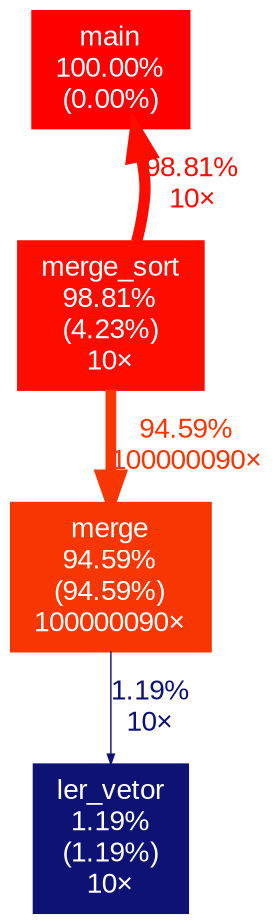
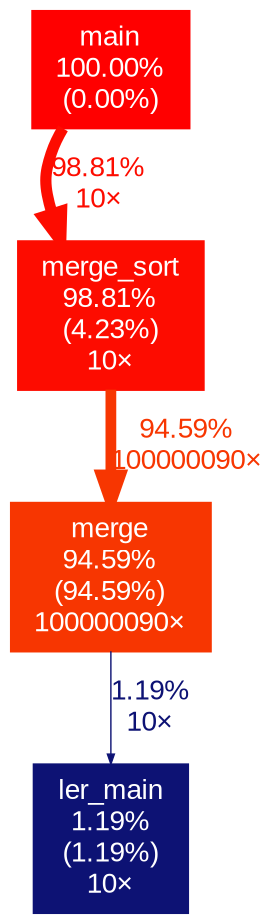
  digraph {
    fontname=Arial
    nodesep=0.125
    ranksep=0.25
    node [fontcolor="#ffffff" fontname=Arial fontsize=10.00 shape=box style=filled]
    edge [fontname=Arial fontsize=10.00]
    n1 [color="#ff0000" height=0 label="main\n100.00%\n(0.00%)" width=0]
    n2 [color="#fd0c00" height=0 label="merge_sort\n98.81%\n(4.23%)\n10×" width=0]
    n3 [color="#f73601" height=0 label="merge\n94.59%\n(94.59%)\n100000090×" width=0]
-   n4 [color="#0d1274" height=0 label="ler_vetor\n1.19%\n(1.19%)\n10×" width=0]
-   n2 -> n1 [arrowsize=0.99 color="#fd0c00" fontcolor="#fd0c00" label="98.81%\n10×" labeldistance=3.95 penwidth=3.95]
+   n4 [color="#0d1274" height=0 label="ler_main\n1.19%\n(1.19%)\n10×" width=0]
+   n1 -> n2 [arrowsize=0.99 color="#fd0c00" fontcolor="#fd0c00" label="98.81%\n10×" labeldistance=3.95 penwidth=3.95]
    n2 -> n3 [arrowsize=0.97 color="#f73601" fontcolor="#f73601" label="94.59%\n100000090×" labeldistance=3.78 penwidth=3.78]
    n3 -> n4 [arrowsize=0.35 color="#0d1274" fontcolor="#0d1274" label="1.19%\n10×" labeldistance=0.50 penwidth=0.50]
  }
